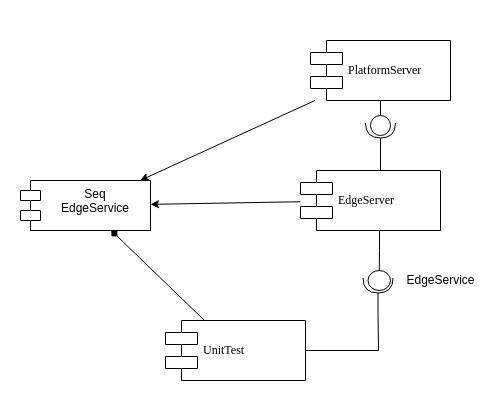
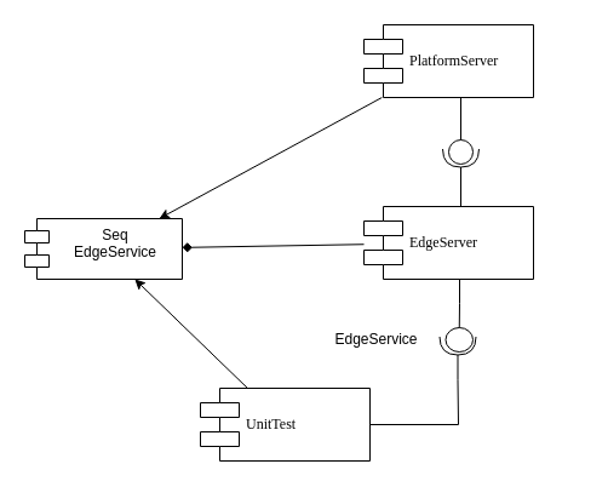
  <mxCell id="0" />
  <mxCell id="1" parent="0" />
  <mxCell id="2" value="EdgeServer" style="shape=component;align=left;spacingLeft=36;rounded=0;shadow=0;comic=0;labelBackgroundColor=none;strokeWidth=1;fontFamily=Verdana;fontSize=12;html=1;" parent="1" vertex="1"><mxGeometry x="300" y="170" width="140" height="60" as="geometry" /></mxCell>
  <mxCell id="3" value="" style="ellipse;whiteSpace=wrap;html=1;rounded=0;shadow=0;comic=0;labelBackgroundColor=none;strokeWidth=1;fontFamily=Verdana;fontSize=12;align=center;" parent="1" vertex="1"><mxGeometry x="367.5" y="270" width="22.5" height="20" as="geometry" /></mxCell>
- <mxCell id="4" value="PlatformServer" style="shape=component;align=left;spacingLeft=36;rounded=0;shadow=0;comic=0;labelBackgroundColor=none;strokeWidth=1;fontFamily=Verdana;fontSize=12;html=1;" parent="1" vertex="1"><mxGeometry x="310" y="40" width="140" height="60" as="geometry" /></mxCell>
+ <mxCell id="4" value="PlatformServer" style="shape=component;align=left;spacingLeft=36;rounded=0;shadow=0;comic=0;labelBackgroundColor=none;strokeWidth=1;fontFamily=Verdana;fontSize=12;html=1;" parent="1" vertex="1"><mxGeometry x="300" y="20" width="140" height="60" as="geometry" /></mxCell>
  <mxCell id="5" value="" style="ellipse;whiteSpace=wrap;html=1;rounded=0;shadow=0;comic=0;labelBackgroundColor=none;strokeWidth=1;fontFamily=Verdana;fontSize=12;align=center;" parent="1" vertex="1"><mxGeometry x="370" y="115" width="20" height="20" as="geometry" /></mxCell>
  <mxCell id="6" value="UnitTest" style="shape=component;align=left;spacingLeft=36;rounded=0;shadow=0;comic=0;labelBackgroundColor=none;strokeWidth=1;fontFamily=Verdana;fontSize=12;html=1;" parent="1" vertex="1"><mxGeometry x="165" y="320" width="140" height="60" as="geometry" /></mxCell>
  <mxCell id="7" style="edgeStyle=elbowEdgeStyle;rounded=0;html=1;labelBackgroundColor=none;startArrow=none;startFill=0;startSize=8;endArrow=none;endFill=0;endSize=16;fontFamily=Verdana;fontSize=12;" parent="1" source="5" target="4" edge="1"><mxGeometry relative="1" as="geometry" /></mxCell>
  <mxCell id="8" style="edgeStyle=elbowEdgeStyle;rounded=0;html=1;labelBackgroundColor=none;startArrow=none;startFill=0;startSize=8;endArrow=none;endFill=0;endSize=16;fontFamily=Verdana;fontSize=12;" parent="1" source="3" target="2" edge="1"><mxGeometry relative="1" as="geometry" /></mxCell>
  <mxCell id="9" style="edgeStyle=orthogonalEdgeStyle;rounded=0;orthogonalLoop=1;jettySize=auto;html=1;exitX=1;exitY=0.5;exitDx=0;exitDy=0;exitPerimeter=0;endArrow=none;endFill=0;" edge="1" parent="1" source="10" target="6"><mxGeometry relative="1" as="geometry"><Array as="points"><mxPoint x="378" y="313" /><mxPoint x="378" y="313" /></Array></mxGeometry></mxCell>
  <mxCell id="10" value="" style="shape=requiredInterface;html=1;verticalLabelPosition=bottom;rotation=90;" vertex="1" parent="1"><mxGeometry x="370" y="270" width="15" height="30" as="geometry" /></mxCell>
  <mxCell id="11" style="edgeStyle=orthogonalEdgeStyle;rounded=0;orthogonalLoop=1;jettySize=auto;html=1;exitX=1;exitY=0.5;exitDx=0;exitDy=0;exitPerimeter=0;endArrow=none;endFill=0;" edge="1" parent="1" source="12" target="2"><mxGeometry relative="1" as="geometry"><Array as="points"><mxPoint x="380" y="170" /><mxPoint x="380" y="170" /></Array></mxGeometry></mxCell>
  <mxCell id="12" value="" style="shape=requiredInterface;html=1;verticalLabelPosition=bottom;rotation=90;" vertex="1" parent="1"><mxGeometry x="372.5" y="115" width="15" height="30" as="geometry" /></mxCell>
- <mxCell id="13" value="EdgeService" style="text;html=1;align=center;verticalAlign=middle;resizable=0;points=[];autosize=1;" vertex="1" parent="1"><mxGeometry x="400" y="270" width="80" height="20" as="geometry" /></mxCell>
+ <mxCell id="13" value="EdgeService" style="text;html=1;align=center;verticalAlign=middle;resizable=0;points=[];autosize=1;" vertex="1" parent="1"><mxGeometry x="270" y="270" width="80" height="20" as="geometry" /></mxCell>
  <mxCell id="14" value="Seq &#10;EdgeService" style="shape=module;align=left;spacingLeft=20;align=center;verticalAlign=top;" vertex="1" parent="1"><mxGeometry x="20" y="180" width="130" height="50" as="geometry" /></mxCell>
  <mxCell id="15" value="" style="endArrow=classic;html=1;" edge="1" parent="1" source="4" target="14"><mxGeometry width="50" height="50" relative="1" as="geometry"><mxPoint x="200" y="100" as="sourcePoint" /><mxPoint x="250" y="50" as="targetPoint" /></mxGeometry></mxCell>
- <mxCell id="16" value="" style="endArrow=classic;html=1;" edge="1" parent="1" source="2" target="14"><mxGeometry width="50" height="50" relative="1" as="geometry"><mxPoint x="327.742" y="90" as="sourcePoint" /><mxPoint x="153.548" y="190" as="targetPoint" /></mxGeometry></mxCell>
- <mxCell id="17" value="" style="endArrow=diamond;html=1;" edge="1" parent="1" source="6" target="14"><mxGeometry width="50" height="50" relative="1" as="geometry"><mxPoint x="337.742" y="100" as="sourcePoint" /><mxPoint x="163.548" y="200" as="targetPoint" /></mxGeometry></mxCell>
+ <mxCell id="16" value="" style="endArrow=diamond;html=1;" edge="1" parent="1" source="2" target="14"><mxGeometry width="50" height="50" relative="1" as="geometry"><mxPoint x="327.742" y="90" as="sourcePoint" /><mxPoint x="153.548" y="190" as="targetPoint" /></mxGeometry></mxCell>
+ <mxCell id="17" value="" style="endArrow=classic;html=1;" edge="1" parent="1" source="6" target="14"><mxGeometry width="50" height="50" relative="1" as="geometry"><mxPoint x="337.742" y="100" as="sourcePoint" /><mxPoint x="163.548" y="200" as="targetPoint" /></mxGeometry></mxCell>
